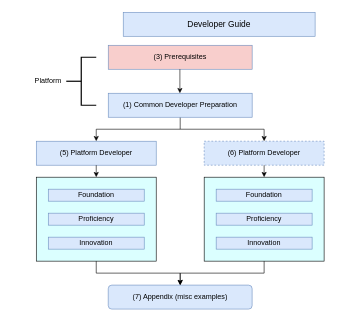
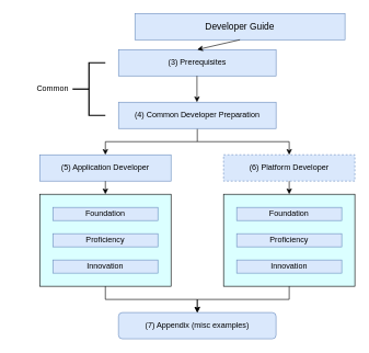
  <mxCell id="0" />
  <mxCell id="1" parent="0" />
  <mxCell id="2" value="" style="rounded=0;whiteSpace=wrap;html=1;fillStyle=solid;fillColor=#DBFFFF;" parent="1" vertex="1"><mxGeometry x="340" y="295" width="200" height="140" as="geometry" /></mxCell>
  <mxCell id="3" value="" style="rounded=0;whiteSpace=wrap;html=1;fillStyle=solid;fillColor=#DBFFFF;" parent="1" vertex="1"><mxGeometry x="60" y="295" width="200" height="140" as="geometry" /></mxCell>
  <mxCell id="4" value="Developer Guide" style="rounded=0;whiteSpace=wrap;html=1;fillColor=#dae8fc;strokeColor=#6c8ebf;fontSize=14;" parent="1" vertex="1"><mxGeometry x="205" y="20" width="320" height="40" as="geometry" /></mxCell>
- <mxCell id="5" value="(3) Prerequisites" style="rounded=0;whiteSpace=wrap;html=1;fillColor=#f8cecc;strokeColor=#6c8ebf;" parent="1" vertex="1"><mxGeometry x="180" y="75" width="240" height="40" as="geometry" /></mxCell>
+ <mxCell id="5" value="(3) Prerequisites" style="rounded=0;whiteSpace=wrap;html=1;fillColor=#dae8fc;strokeColor=#6c8ebf;" parent="1" vertex="1"><mxGeometry x="180" y="75" width="240" height="40" as="geometry" /></mxCell>
  <mxCell id="6" style="edgeStyle=orthogonalEdgeStyle;rounded=0;orthogonalLoop=1;jettySize=auto;html=1;exitX=0.5;exitY=1;exitDx=0;exitDy=0;entryX=0.5;entryY=0;entryDx=0;entryDy=0;" parent="1" source="7" target="8" edge="1"><mxGeometry relative="1" as="geometry" /></mxCell>
- <mxCell id="7" value="(1) Common Developer Preparation" style="rounded=0;whiteSpace=wrap;html=1;fillColor=#dae8fc;strokeColor=#6c8ebf;" parent="1" vertex="1"><mxGeometry x="180" y="155" width="240" height="40" as="geometry" /></mxCell>
- <mxCell id="8" value="(5) Platform Developer" style="rounded=0;whiteSpace=wrap;html=1;fillColor=#dae8fc;strokeColor=#6c8ebf;" parent="1" vertex="1"><mxGeometry x="60" y="235" width="200" height="40" as="geometry" /></mxCell>
+ <mxCell id="7" value="(4) Common Developer Preparation" style="rounded=0;whiteSpace=wrap;html=1;fillColor=#dae8fc;strokeColor=#6c8ebf;" parent="1" vertex="1"><mxGeometry x="180" y="155" width="240" height="40" as="geometry" /></mxCell>
+ <mxCell id="8" value="(5) Application Developer" style="rounded=0;whiteSpace=wrap;html=1;fillColor=#dae8fc;strokeColor=#6c8ebf;" parent="1" vertex="1"><mxGeometry x="60" y="235" width="200" height="40" as="geometry" /></mxCell>
  <mxCell id="9" value="(6) Platform Developer" style="rounded=0;whiteSpace=wrap;html=1;fillColor=#dae8fc;strokeColor=#6c8ebf;dashed=1;" parent="1" vertex="1"><mxGeometry x="340" y="235" width="200" height="40" as="geometry" /></mxCell>
  <mxCell id="10" value="Foundation" style="rounded=0;whiteSpace=wrap;html=1;fillColor=#dae8fc;strokeColor=#6c8ebf;" parent="1" vertex="1"><mxGeometry x="80" y="315" width="160" height="20" as="geometry" /></mxCell>
  <mxCell id="11" value="Proficiency" style="rounded=0;whiteSpace=wrap;html=1;fillColor=#dae8fc;strokeColor=#6c8ebf;" parent="1" vertex="1"><mxGeometry x="80" y="355" width="160" height="20" as="geometry" /></mxCell>
  <mxCell id="12" value="Innovation" style="rounded=0;whiteSpace=wrap;html=1;fillColor=#dae8fc;strokeColor=#6c8ebf;" parent="1" vertex="1"><mxGeometry x="80" y="395" width="160" height="20" as="geometry" /></mxCell>
  <mxCell id="13" value="(7) Appendix (misc examples)" style="whiteSpace=wrap;html=1;fillColor=#dae8fc;strokeColor=#6c8ebf;rounded=1;" parent="1" vertex="1"><mxGeometry x="180" y="475" width="240" height="40" as="geometry" /></mxCell>
  <mxCell id="14" value="Foundation" style="rounded=0;whiteSpace=wrap;html=1;fillColor=#dae8fc;strokeColor=#6c8ebf;" parent="1" vertex="1"><mxGeometry x="360" y="315" width="160" height="20" as="geometry" /></mxCell>
  <mxCell id="15" value="Proficiency" style="rounded=0;whiteSpace=wrap;html=1;fillColor=#dae8fc;strokeColor=#6c8ebf;" parent="1" vertex="1"><mxGeometry x="360" y="355" width="160" height="20" as="geometry" /></mxCell>
  <mxCell id="16" value="Innovation" style="rounded=0;whiteSpace=wrap;html=1;fillColor=#dae8fc;strokeColor=#6c8ebf;" parent="1" vertex="1"><mxGeometry x="360" y="395" width="160" height="20" as="geometry" /></mxCell>
+ <mxCell id="17" value="" style="endArrow=classic;html=1;rounded=0;exitX=0.5;exitY=1;exitDx=0;exitDy=0;entryX=0.5;entryY=0;entryDx=0;entryDy=0;strokeWidth=1;curved=0;startArrow=none;startFill=0;endSize=6;" parent="1" source="4" target="5" edge="1"><mxGeometry width="50" height="50" relative="1" as="geometry"><mxPoint x="320" y="255" as="sourcePoint" /><mxPoint x="370" y="205" as="targetPoint" /></mxGeometry></mxCell>
  <mxCell id="18" value="" style="endArrow=classic;html=1;rounded=0;exitX=0.5;exitY=1;exitDx=0;exitDy=0;entryX=0.5;entryY=0;entryDx=0;entryDy=0;strokeWidth=1;curved=0;startArrow=none;startFill=0;endSize=6;" parent="1" edge="1"><mxGeometry width="50" height="50" relative="1" as="geometry"><mxPoint x="299.5" y="115" as="sourcePoint" /><mxPoint x="299.5" y="155" as="targetPoint" /></mxGeometry></mxCell>
  <mxCell id="19" value="" style="endArrow=classic;html=1;rounded=0;entryX=0.5;entryY=0;entryDx=0;entryDy=0;" parent="1" target="9" edge="1"><mxGeometry width="50" height="50" relative="1" as="geometry"><mxPoint x="300" y="215" as="sourcePoint" /><mxPoint x="340" y="205" as="targetPoint" /><Array as="points"><mxPoint x="440" y="215" /></Array></mxGeometry></mxCell>
  <mxCell id="20" value="" style="endArrow=classic;html=1;rounded=0;exitX=0.5;exitY=1;exitDx=0;exitDy=0;entryX=0.5;entryY=0;entryDx=0;entryDy=0;" parent="1" source="8" target="3" edge="1"><mxGeometry width="50" height="50" relative="1" as="geometry"><mxPoint x="290" y="255" as="sourcePoint" /><mxPoint x="340" y="205" as="targetPoint" /></mxGeometry></mxCell>
  <mxCell id="21" value="" style="endArrow=classic;html=1;rounded=0;entryX=0.5;entryY=0;entryDx=0;entryDy=0;exitX=0.5;exitY=1;exitDx=0;exitDy=0;" parent="1" source="9" target="2" edge="1"><mxGeometry width="50" height="50" relative="1" as="geometry"><mxPoint x="290" y="255" as="sourcePoint" /><mxPoint x="340" y="205" as="targetPoint" /></mxGeometry></mxCell>
  <mxCell id="22" value="" style="endArrow=classic;html=1;rounded=0;exitX=0.5;exitY=1;exitDx=0;exitDy=0;entryX=0.5;entryY=0;entryDx=0;entryDy=0;" parent="1" source="3" target="13" edge="1"><mxGeometry width="50" height="50" relative="1" as="geometry"><mxPoint x="290" y="255" as="sourcePoint" /><mxPoint x="310" y="445" as="targetPoint" /><Array as="points"><mxPoint x="160" y="455" /><mxPoint x="300" y="455" /></Array></mxGeometry></mxCell>
  <mxCell id="23" value="" style="endArrow=classic;html=1;rounded=0;exitX=0.5;exitY=1;exitDx=0;exitDy=0;entryX=0.5;entryY=0;entryDx=0;entryDy=0;" parent="1" source="2" target="13" edge="1"><mxGeometry width="50" height="50" relative="1" as="geometry"><mxPoint x="290" y="255" as="sourcePoint" /><mxPoint x="340" y="205" as="targetPoint" /><Array as="points"><mxPoint x="440" y="455" /><mxPoint x="300" y="455" /></Array></mxGeometry></mxCell>
  <mxCell id="24" value="" style="strokeWidth=2;html=1;shape=mxgraph.flowchart.annotation_2;align=left;labelPosition=right;pointerEvents=1;" parent="1" vertex="1"><mxGeometry x="110" y="95" width="50" height="80" as="geometry" /></mxCell>
- <mxCell id="25" value="Platform" style="rounded=0;whiteSpace=wrap;html=1;fillColor=none;strokeColor=none;" parent="1" vertex="1"><mxGeometry y="105" width="120" height="60" as="geometry" x="20" /></mxCell>
+ <mxCell id="25" value="Common" style="rounded=0;whiteSpace=wrap;html=1;fillColor=none;strokeColor=none;" parent="1" vertex="1"><mxGeometry y="105" width="120" height="60" as="geometry" x="20" /></mxCell>
